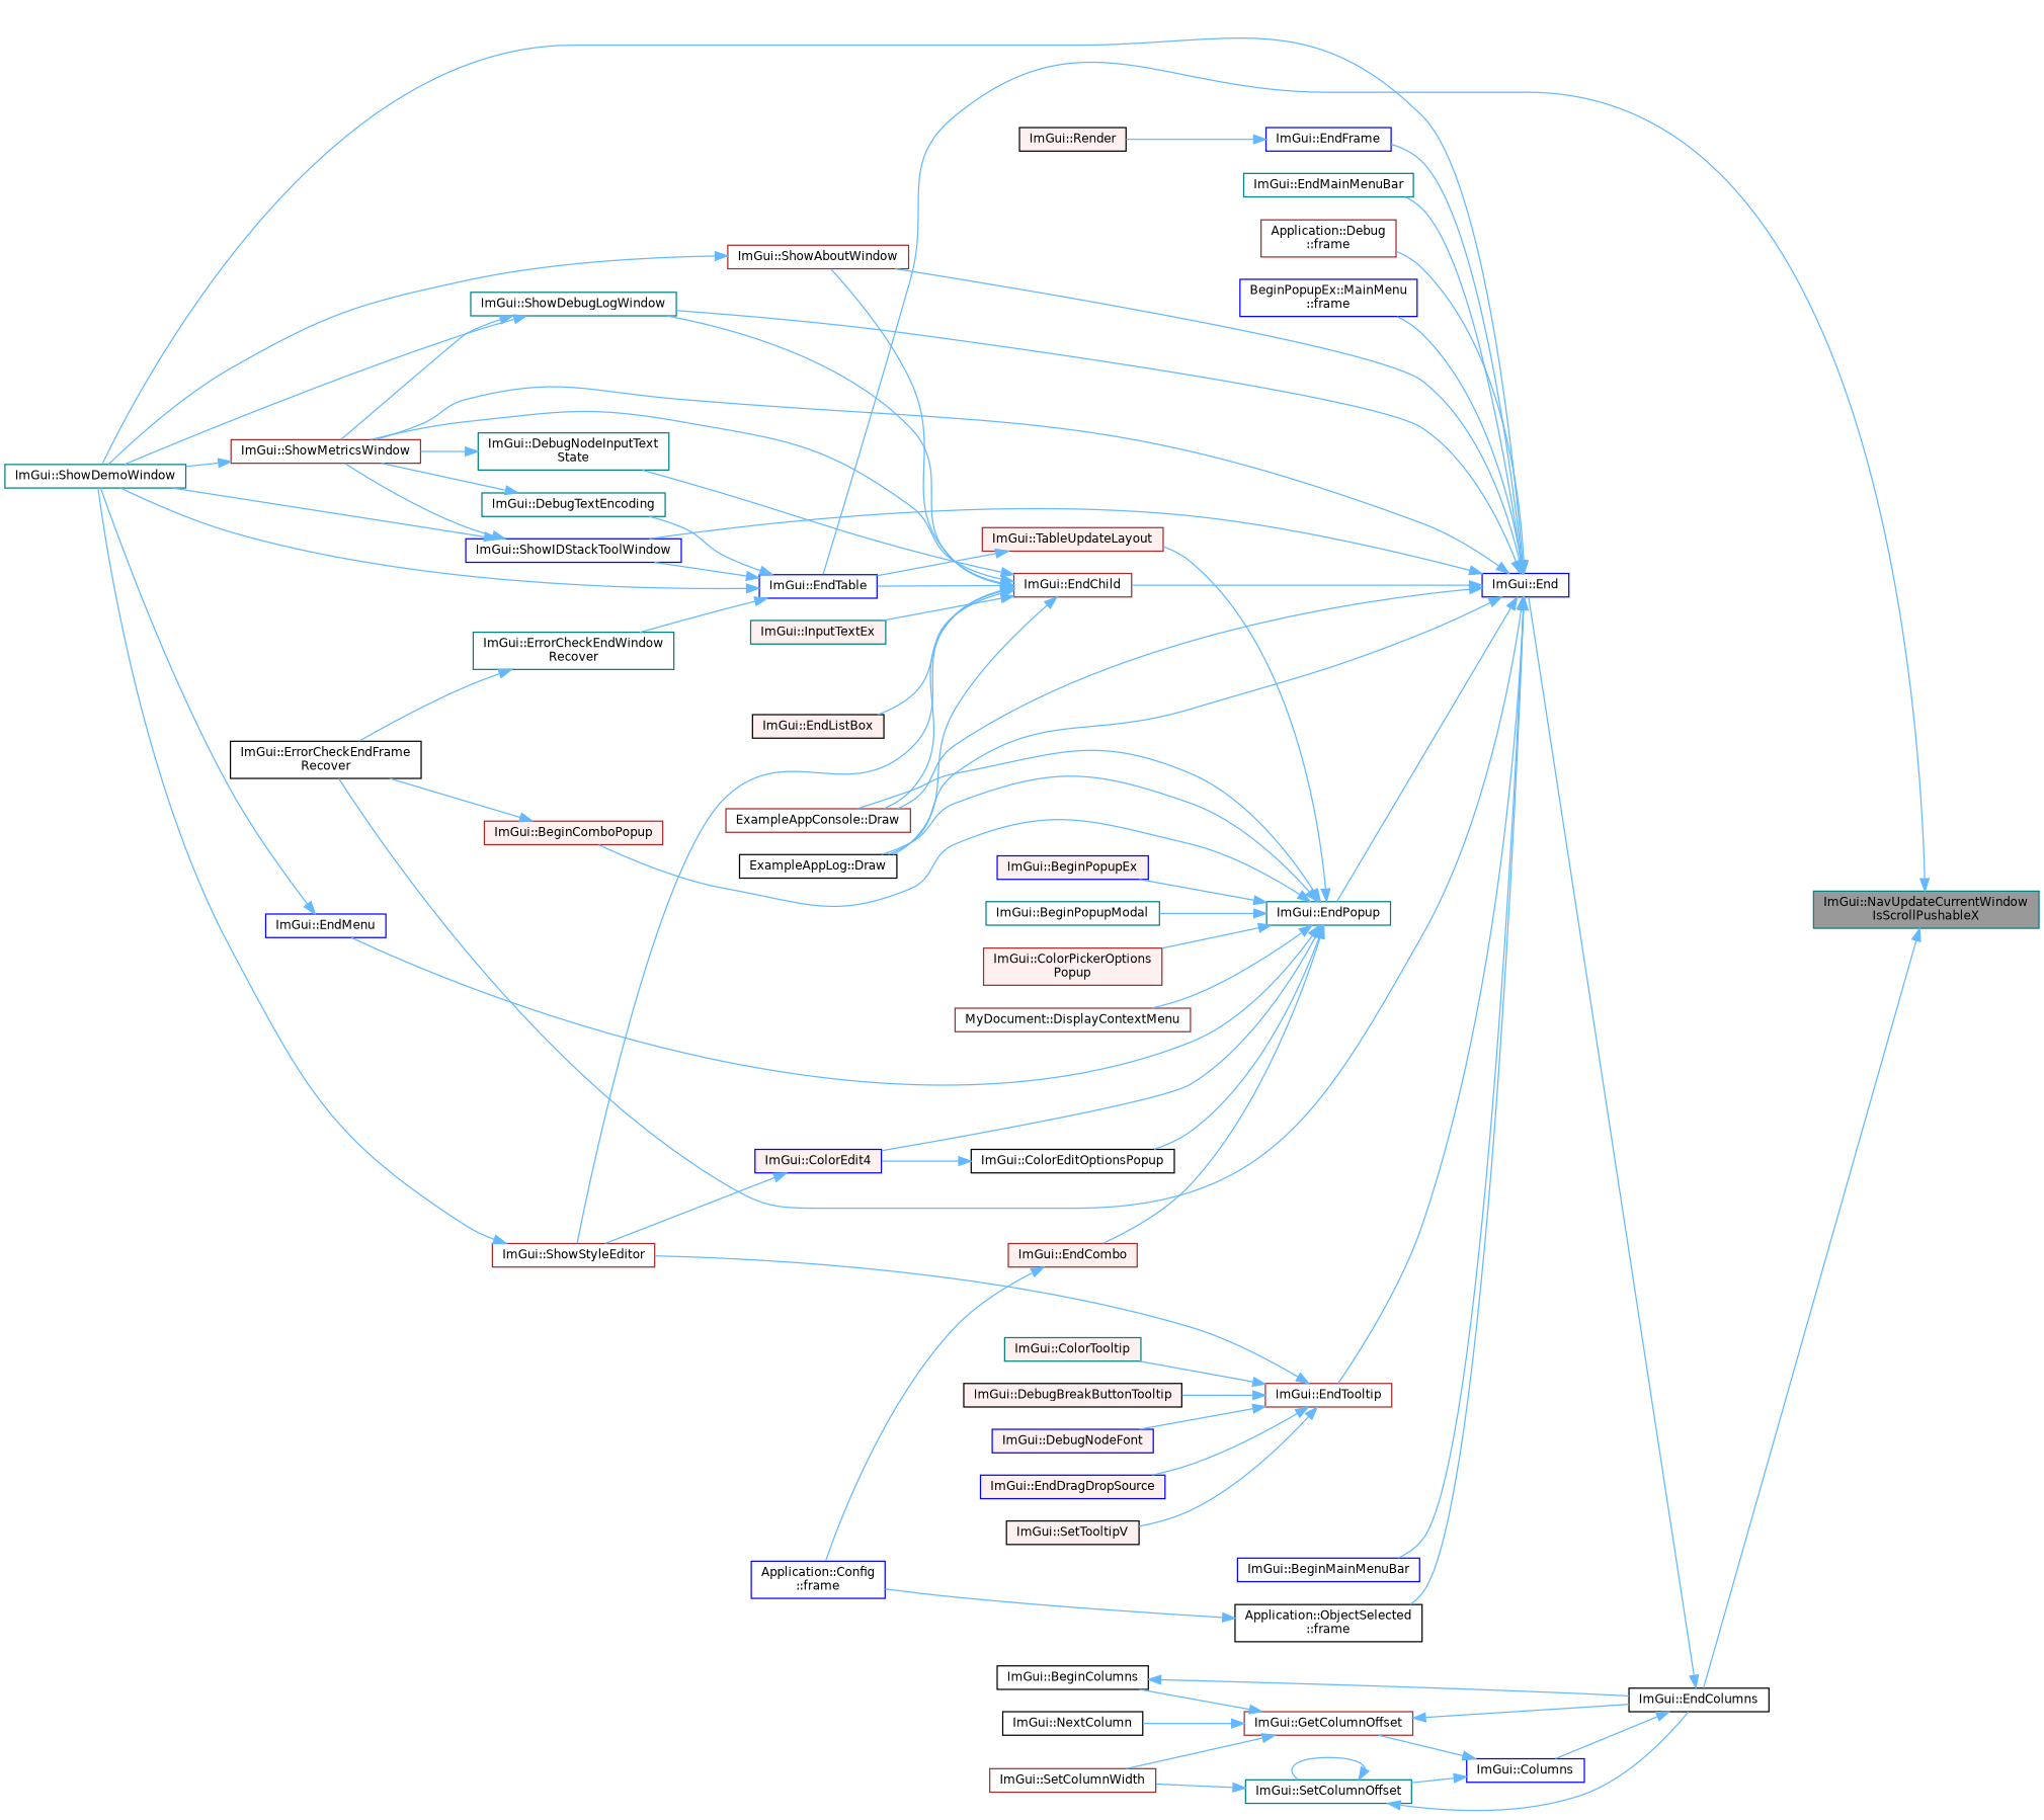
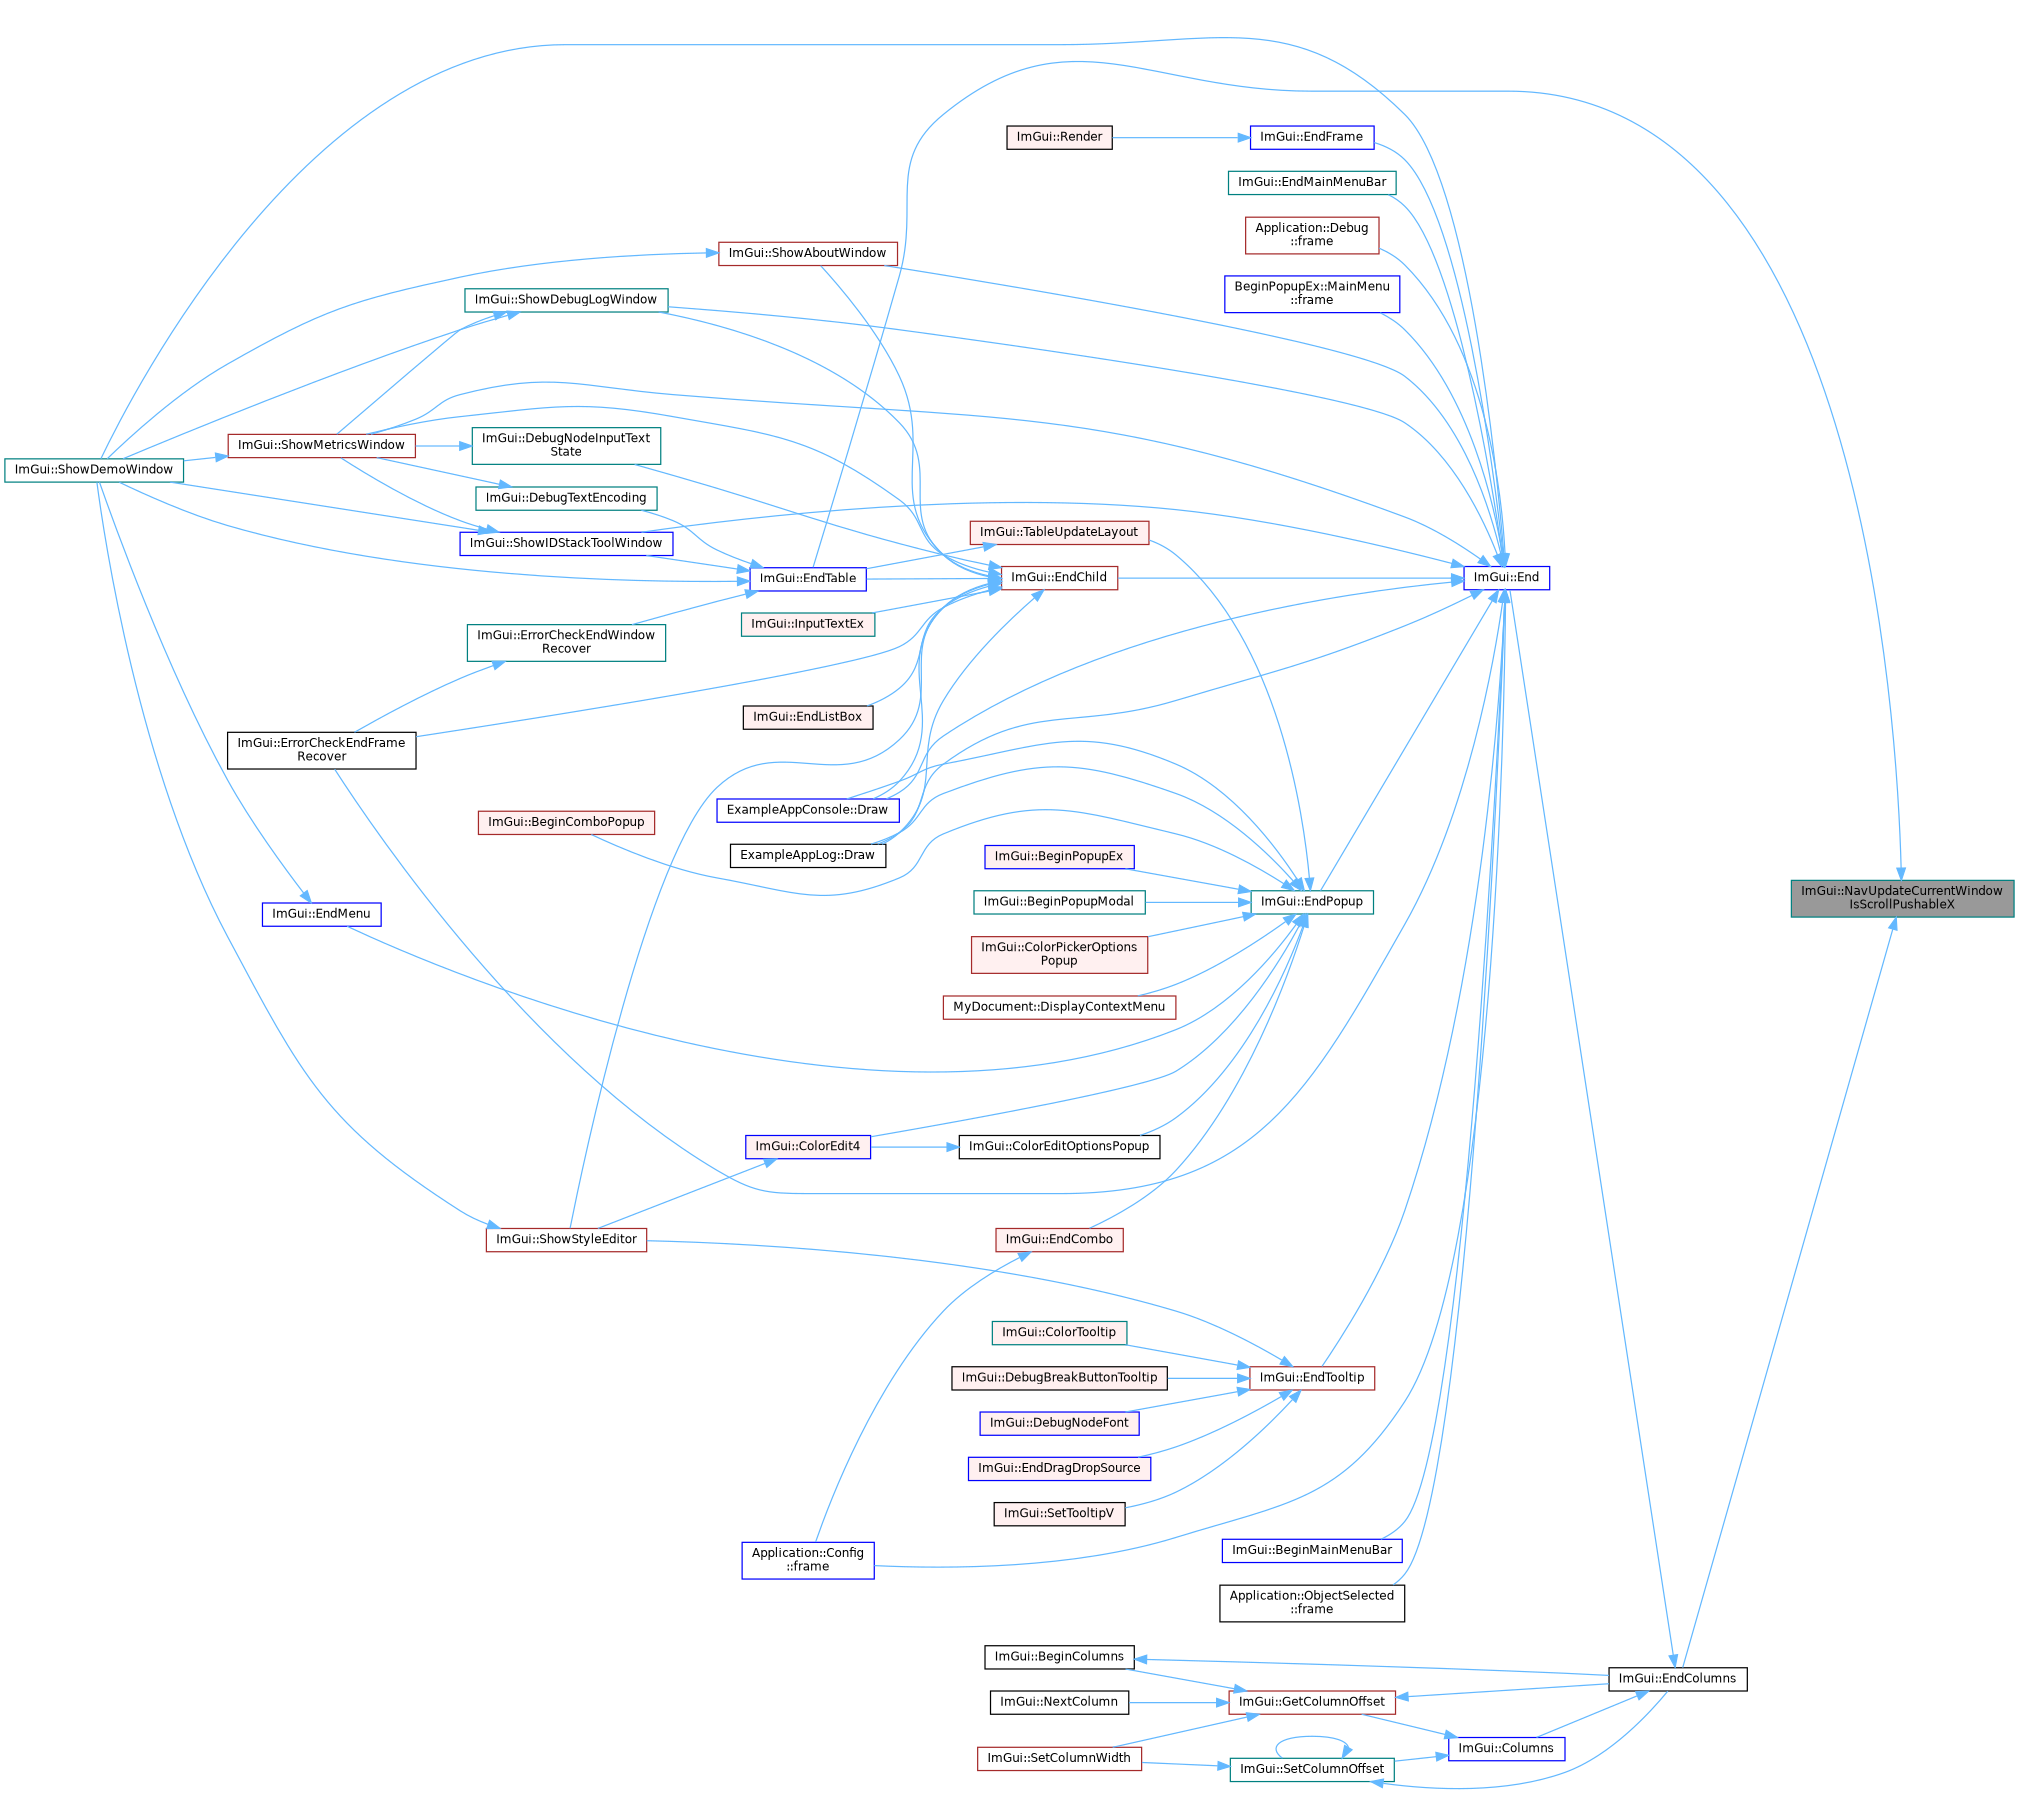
  digraph {
    rankdir=RL
    node [color=brown fillcolor=white fontname=Helvetica fontsize=10 shape=box style=filled]
    edge [color=steelblue1 dir=back fontname=Helvetica fontsize=10 labelfontname=Helvetica labelfontsize=10 style=solid]
    n1 [color=teal fillcolor=grey60 fontcolor=black height=0.2 label="ImGui::NavUpdateCurrentWindow\lIsScrollPushableX" width=0.4]
    n2 [color=black height=0.2 label="ImGui::EndColumns" width=0.4]
    n3 [color=blue height=0.2 label="ImGui::EndTable" width=0.4]
    n4 [color=blue height=0.2 label="ImGui::Columns" width=0.4]
    n5 [color=blue height=0.2 label="ImGui::End" width=0.4]
    n6 [color=teal height=0.2 label="ImGui::ShowDemoWindow" width=0.4]
    n7 [color=blue height=0.2 label="ImGui::ShowIDStackToolWindow" width=0.4]
    n8 [color=teal height=0.2 label="ImGui::DebugTextEncoding" width=0.4]
    n9 [color=teal height=0.2 label="ImGui::ErrorCheckEndWindow\lRecover" width=0.4]
    n10 [height=0.2 label="ImGui::GetColumnOffset" width=0.4]
    n11 [color=teal height=0.2 label="ImGui::SetColumnOffset" width=0.4]
    n12 [color=blue height=0.2 label="ImGui::BeginMainMenuBar" width=0.4]
-   n13 [height=0.2 label="ExampleAppConsole::Draw" width=0.4]
+   n13 [color=blue height=0.2 label="ExampleAppConsole::Draw" width=0.4]
    n14 [color=black height=0.2 label="ExampleAppLog::Draw" width=0.4]
    n15 [height=0.2 label="ImGui::EndChild" width=0.4]
    n16 [height=0.2 label="ImGui::ShowMetricsWindow" width=0.4]
    n17 [color=black height=0.2 label="ImGui::ErrorCheckEndFrame\lRecover" width=0.4]
    n18 [height=0.2 label="ImGui::ShowAboutWindow" width=0.4]
    n19 [color=teal height=0.2 label="ImGui::ShowDebugLogWindow" width=0.4]
    n20 [color=blue height=0.2 label="ImGui::EndFrame" width=0.4]
    n21 [color=teal height=0.2 label="ImGui::EndMainMenuBar" width=0.4]
    n22 [color=teal height=0.2 label="ImGui::EndPopup" width=0.4]
    n23 [color=blue height=0.2 label="Application::Config\l::frame" width=0.4]
    n24 [height=0.2 label="ImGui::EndTooltip" width=0.4]
    n25 [height=0.2 label="Application::Debug\l::frame" width=0.4]
    n26 [color=blue height=0.2 label="BeginPopupEx::MainMenu\l::frame" width=0.4]
    n27 [color=black height=0.2 label="Application::ObjectSelected\l::frame" width=0.4]
    n28 [color=black height=0.2 label="ImGui::BeginColumns" width=0.4]
    n29 [color=black height=0.2 label="ImGui::NextColumn" width=0.4]
    n30 [height=0.2 label="ImGui::SetColumnWidth" width=0.4]
    n31 [color=teal height=0.2 label="ImGui::DebugNodeInputText\lState" width=0.4]
    n32 [color=black fillcolor="#FFF0F0" height=0.2 label="ImGui::EndListBox" width=0.4]
    n33 [color=teal fillcolor="#FFF0F0" height=0.2 label="ImGui::InputTextEx" width=0.4]
    n34 [height=0.2 label="ImGui::ShowStyleEditor" width=0.4]
    n35 [color=black fillcolor="#FFF0F0" height=0.2 label="ImGui::Render" width=0.4]
    n36 [fillcolor="#FFF0F0" height=0.2 label="ImGui::BeginComboPopup" width=0.4]
    n37 [color=blue fillcolor="#FFF0F0" height=0.2 label="ImGui::BeginPopupEx" width=0.4]
    n38 [color=teal height=0.2 label="ImGui::BeginPopupModal" width=0.4]
    n39 [color=blue fillcolor="#FFF0F0" height=0.2 label="ImGui::ColorEdit4" width=0.4]
    n40 [color=black height=0.2 label="ImGui::ColorEditOptionsPopup" width=0.4]
    n41 [fillcolor="#FFF0F0" height=0.2 label="ImGui::ColorPickerOptions\lPopup" width=0.4]
    n42 [height=0.2 label="MyDocument::DisplayContextMenu" width=0.4]
    n43 [fillcolor="#FFF0F0" height=0.2 label="ImGui::EndCombo" width=0.4]
    n44 [color=blue height=0.2 label="ImGui::EndMenu" width=0.4]
    n45 [fillcolor="#FFF0F0" height=0.2 label="ImGui::TableUpdateLayout" width=0.4]
    n46 [color=teal fillcolor="#FFF0F0" height=0.2 label="ImGui::ColorTooltip" width=0.4]
    n47 [color=black fillcolor="#FFF0F0" height=0.2 label="ImGui::DebugBreakButtonTooltip" width=0.4]
    n48 [color=blue fillcolor="#FFF0F0" height=0.2 label="ImGui::DebugNodeFont" width=0.4]
    n49 [color=blue fillcolor="#FFF0F0" height=0.2 label="ImGui::EndDragDropSource" width=0.4]
    n50 [color=black fillcolor="#FFF0F0" height=0.2 label="ImGui::SetTooltipV" width=0.4]
    n1 -> n2
    n1 -> n3
    n2 -> n4
    n2 -> n5
    n3 -> n6
    n3 -> n7
    n3 -> n8
    n3 -> n9
    n4 -> n10
    n4 -> n11
    n5 -> n6
    n5 -> n7
    n5 -> n12
    n5 -> n13
    n5 -> n14
    n5 -> n15
    n5 -> n16
    n5 -> n17
    n5 -> n18
    n5 -> n19
    n5 -> n20
    n5 -> n21
    n5 -> n22
-   n27 -> n23
+   n5 -> n23
    n5 -> n24
    n5 -> n25
    n5 -> n26
    n5 -> n27
    n7 -> n6
    n7 -> n16
    n8 -> n16
    n9 -> n17
    n10 -> n2
    n10 -> n28
    n10 -> n29
    n10 -> n30
    n11 -> n2
    n11 -> n11
    n11 -> n30
    n15 -> n3
    n15 -> n13
    n15 -> n14
    n15 -> n16
-   n36 -> n17
+   n15 -> n17
    n15 -> n18
    n15 -> n19
    n15 -> n31
    n15 -> n32
    n15 -> n33
    n15 -> n34
    n16 -> n6
    n18 -> n6
    n19 -> n6
    n19 -> n16
    n20 -> n35
    n22 -> n13
    n22 -> n14
    n22 -> n36
    n22 -> n37
    n22 -> n38
    n22 -> n39
    n22 -> n40
    n22 -> n41
    n22 -> n42
    n22 -> n43
    n22 -> n44
    n22 -> n45
    n24 -> n34
    n24 -> n46
    n24 -> n47
    n24 -> n48
    n24 -> n49
    n24 -> n50
    n28 -> n2
    n31 -> n16
    n34 -> n6
    n39 -> n34
    n40 -> n39
    n43 -> n23
    n44 -> n6
    n45 -> n3
  }
